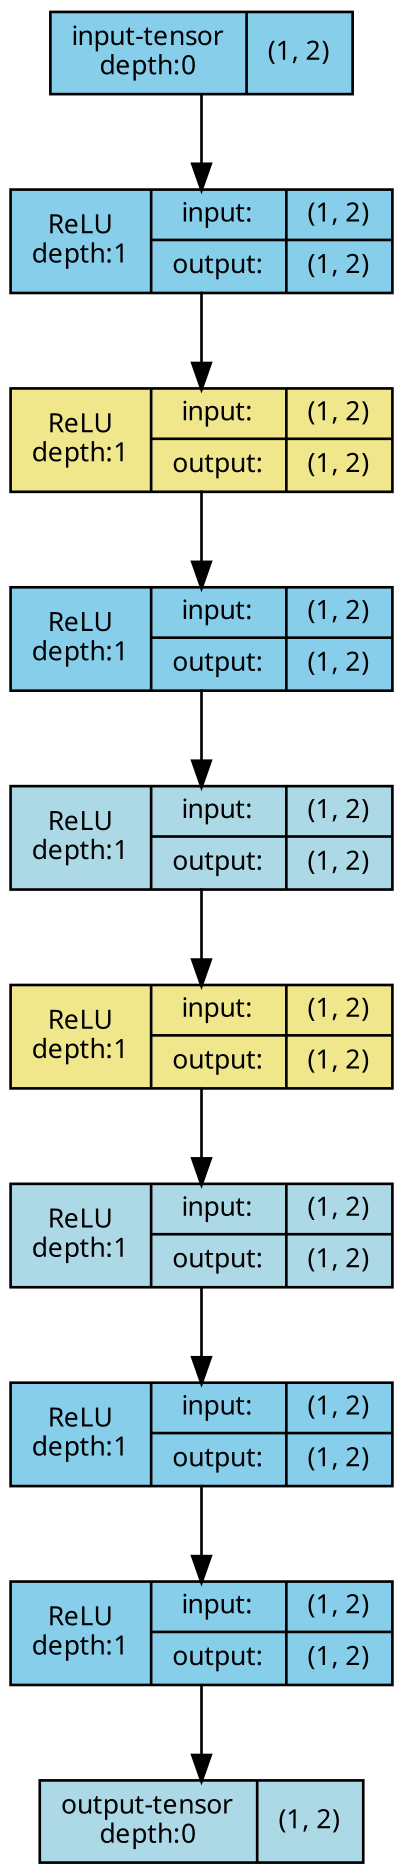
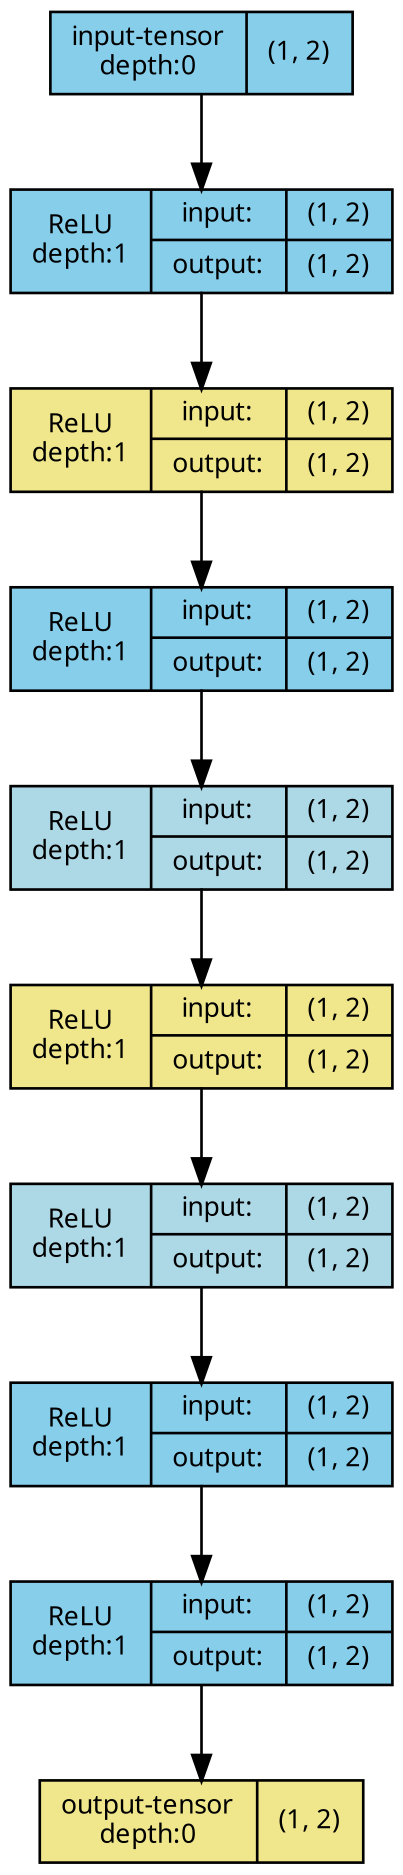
  strict digraph {
    ordering=in
    node [align=left fillcolor=skyblue fontname="Linux libertine" fontsize=10 ranksep=0.1 shape=record style=filled]
    edge [fontsize=10]
    n1 [height=0.2 label="input-tensor&#92;ndepth:0|(1, 2)"]
    n2 [height=0.2 label="ReLU&#92;ndepth:1|{input:|output:}|{(1, 2)|(1, 2)}"]
    n3 [fillcolor=khaki height=0.2 label="ReLU&#92;ndepth:1|{input:|output:}|{(1, 2)|(1, 2)}"]
    n4 [height=0.2 label="ReLU&#92;ndepth:1|{input:|output:}|{(1, 2)|(1, 2)}"]
    n5 [fillcolor=lightblue height=0.2 label="ReLU&#92;ndepth:1|{input:|output:}|{(1, 2)|(1, 2)}"]
    n6 [fillcolor=khaki height=0.2 label="ReLU&#92;ndepth:1|{input:|output:}|{(1, 2)|(1, 2)}"]
    n7 [fillcolor=lightblue height=0.2 label="ReLU&#92;ndepth:1|{input:|output:}|{(1, 2)|(1, 2)}"]
    n8 [height=0.2 label="ReLU&#92;ndepth:1|{input:|output:}|{(1, 2)|(1, 2)}"]
    n9 [height=0.2 label="ReLU&#92;ndepth:1|{input:|output:}|{(1, 2)|(1, 2)}"]
-   n10 [fillcolor=lightblue height=0.2 label="output-tensor&#92;ndepth:0|(1, 2)"]
+   n10 [fillcolor=khaki height=0.2 label="output-tensor&#92;ndepth:0|(1, 2)"]
    n1 -> n2
    n2 -> n3
    n3 -> n4
    n4 -> n5
    n5 -> n6
    n6 -> n7
    n7 -> n8
    n8 -> n9
    n9 -> n10
  }
